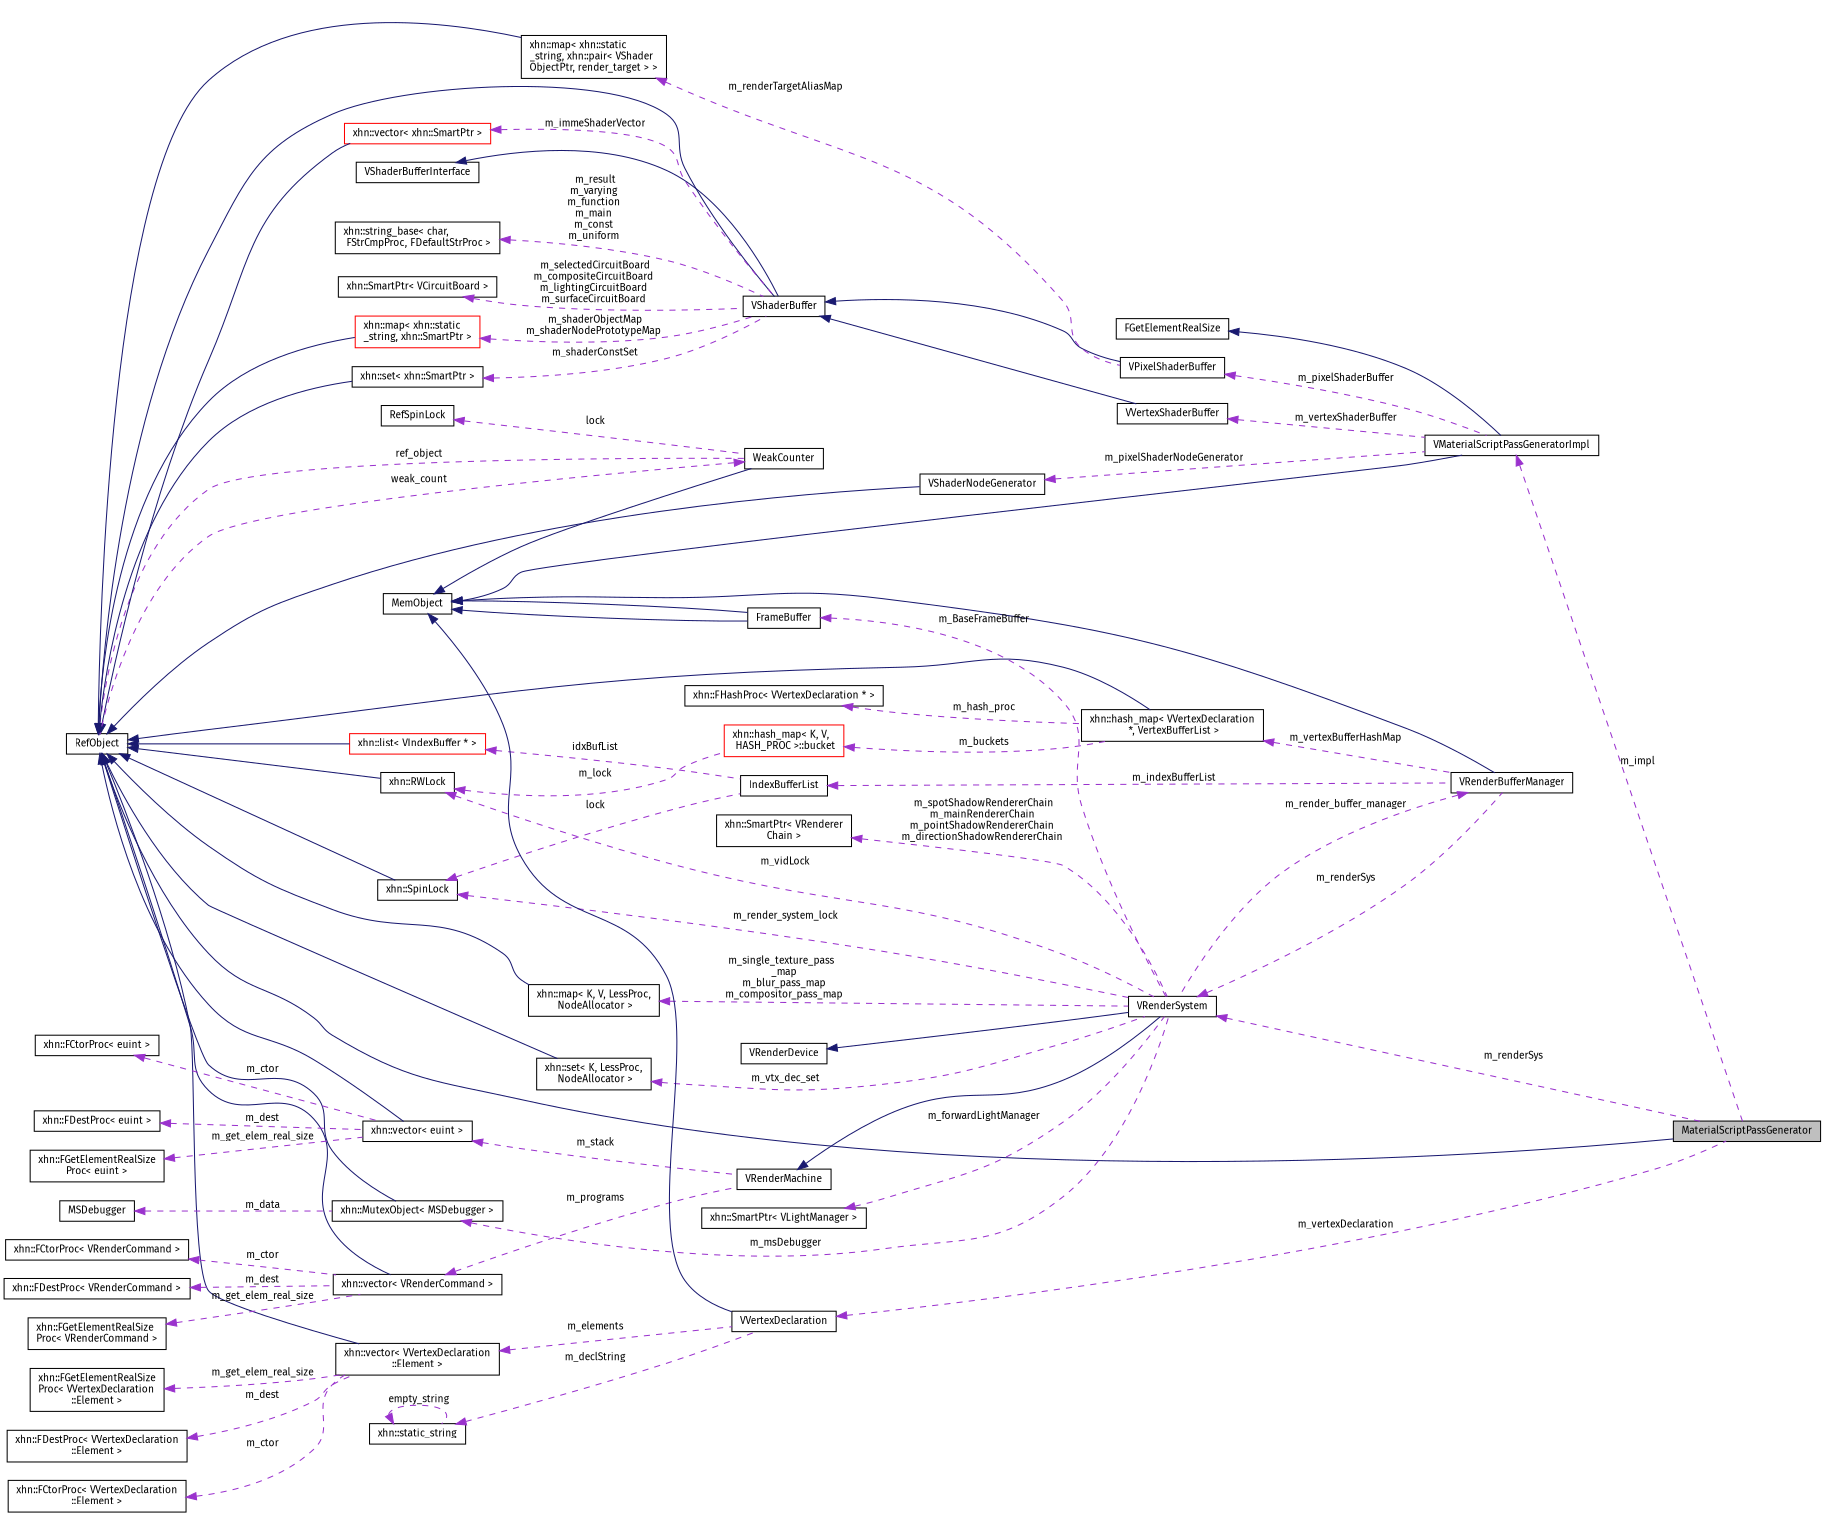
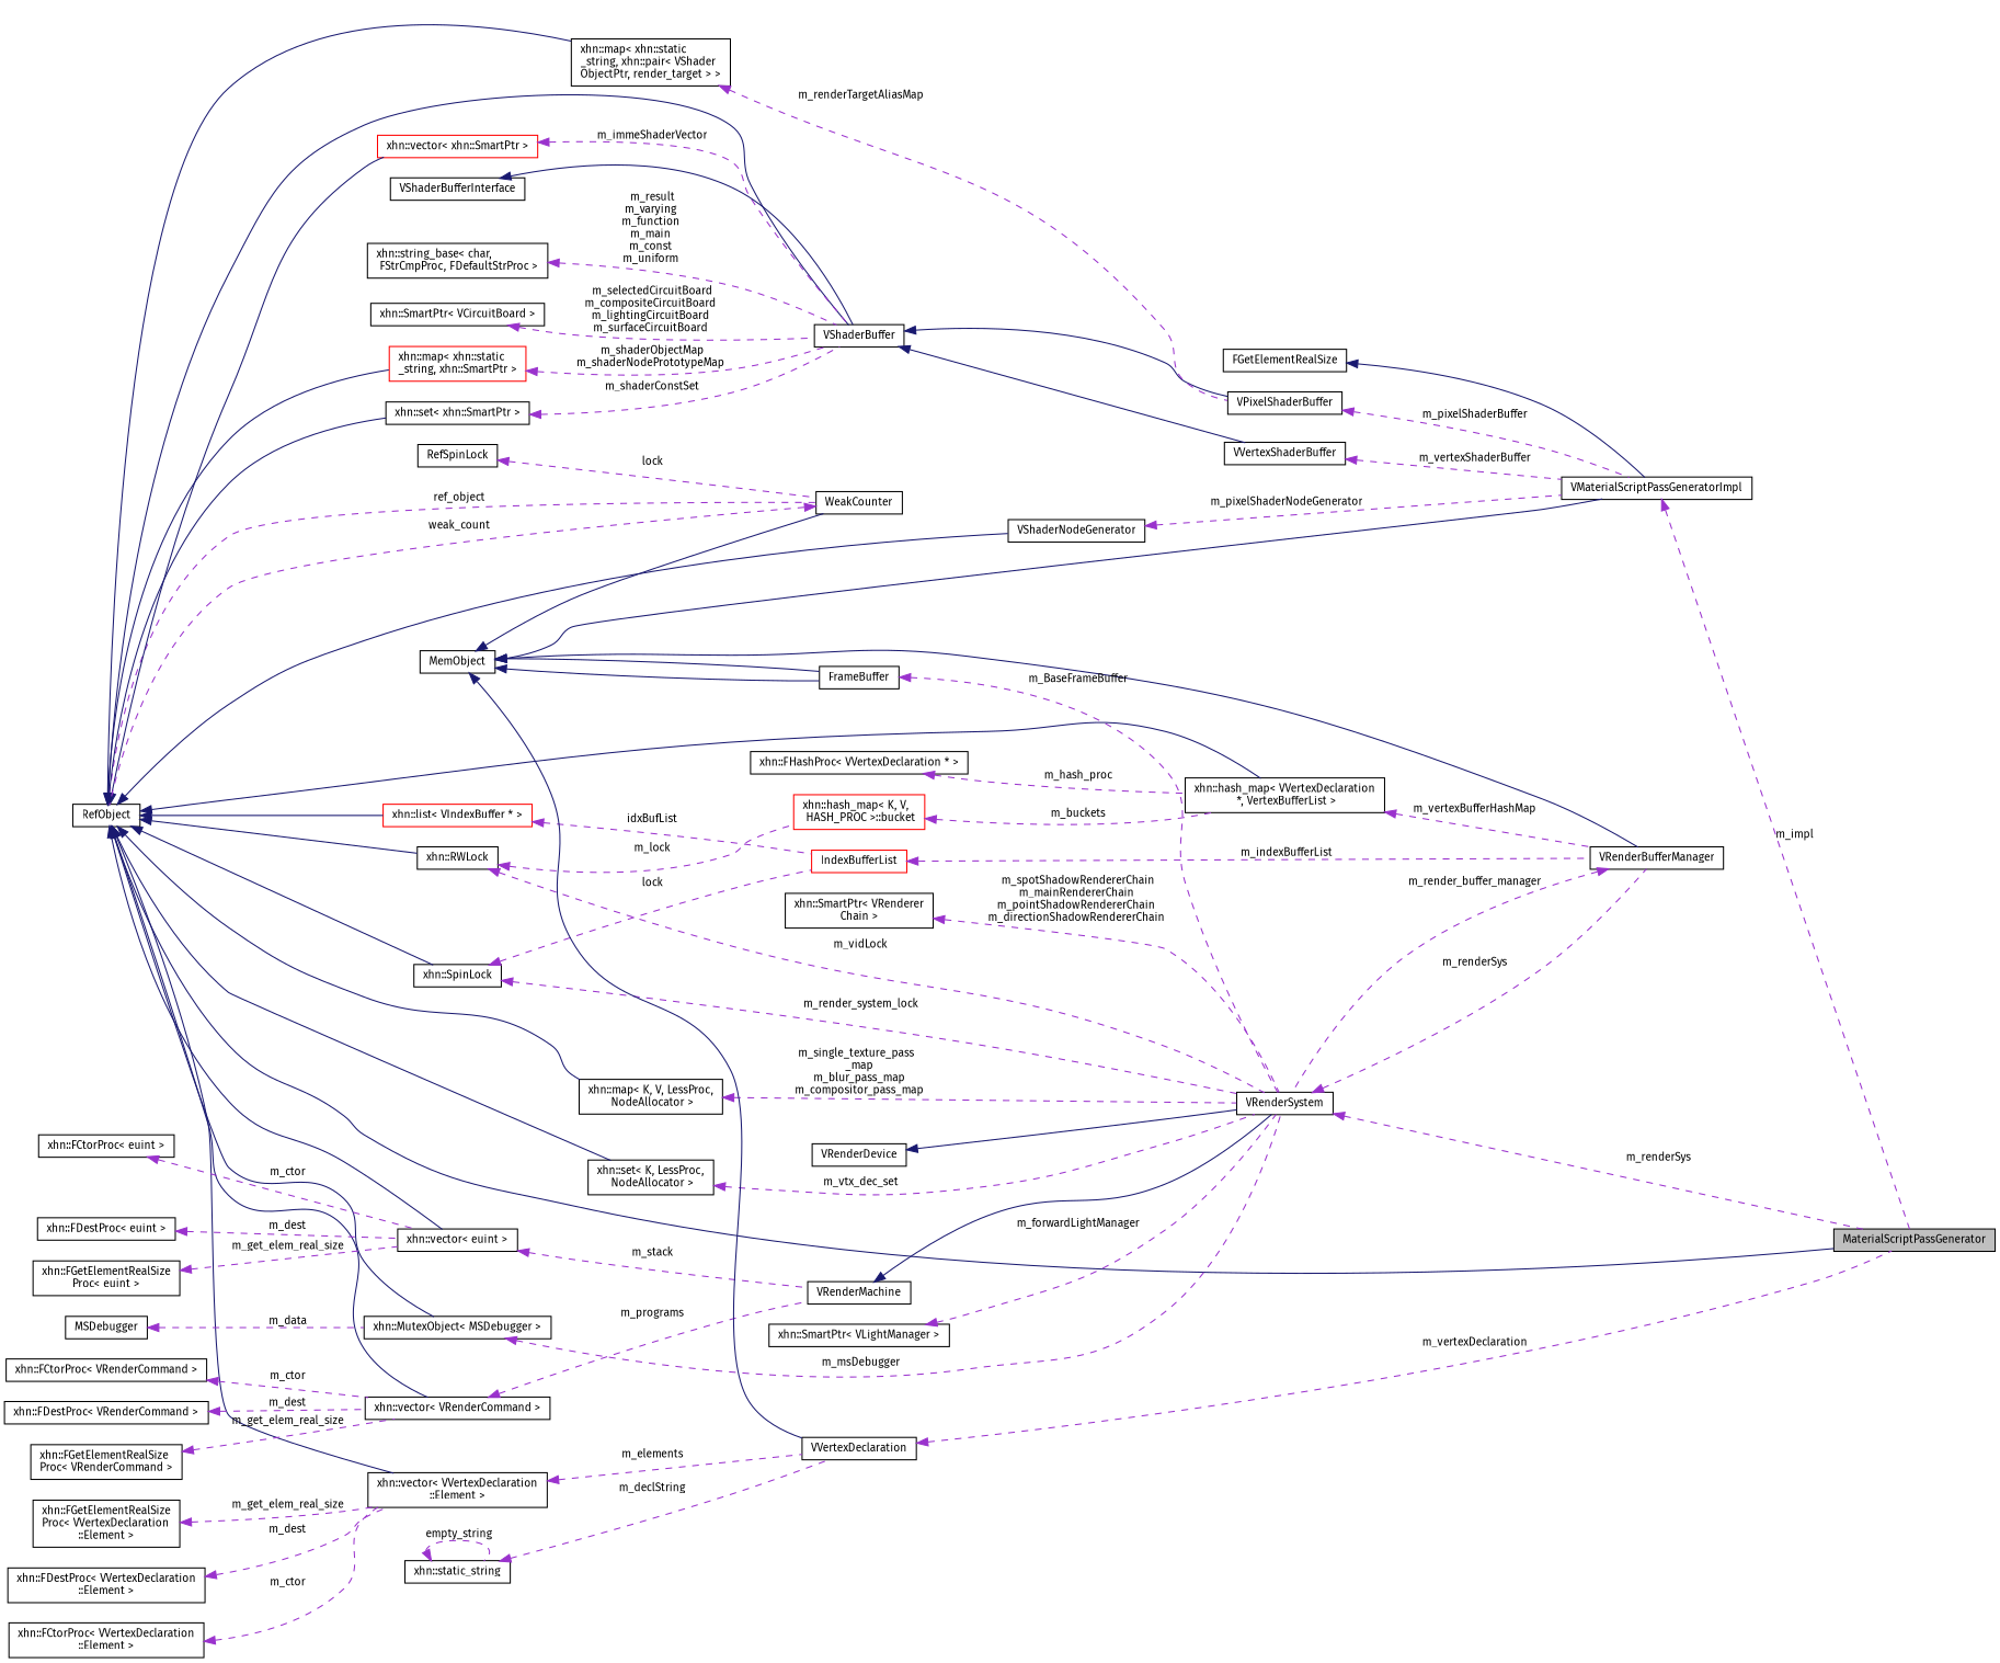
  digraph {
    fontname="Fira Sans"
    rankdir=LR
    node [color=black fillcolor=white fontname="Fira Sans" fontsize=10 shape=record style=filled]
    edge [color=darkorchid3 dir=back fontname="Fira Sans" fontsize=10 labelfontname=Helvetica labelfontsize=10 style=dashed]
    n1 [fillcolor=grey75 fontcolor=black height=0.2 label=MaterialScriptPassGenerator width=0.4]
    n2 [height=0.2 label=RefObject width=0.4]
    n3 [height=0.2 label=WeakCounter width=0.4]
    n4 [height=0.2 label="xhn::vector\< VRenderCommand \>" width=0.4]
    n5 [height=0.2 label="xhn::vector\< euint \>" width=0.4]
    n6 [height=0.2 label="xhn::RWLock" width=0.4]
    n7 [height=0.2 label="xhn::hash_map\< VVertexDeclaration\l *, VertexBufferList \>" width=0.4]
    n8 [height=0.2 label="xhn::SpinLock" width=0.4]
    n9 [color=red height=0.2 label="xhn::list\< VIndexBuffer * \>" width=0.4]
    n10 [height=0.2 label="xhn::MutexObject\< MSDebugger \>" width=0.4]
    n11 [height=0.2 label="xhn::map\< K, V, LessProc,\l NodeAllocator \>" width=0.4]
    n12 [height=0.2 label="xhn::set\< K, LessProc,\l NodeAllocator \>" width=0.4]
    n13 [height=0.2 label="xhn::vector\< VVertexDeclaration\l::Element \>" width=0.4]
    n14 [height=0.2 label=VShaderBuffer width=0.4]
    n15 [color=red height=0.2 label="xhn::vector\< xhn::SmartPtr \>" width=0.4]
    n16 [height=0.2 label="xhn::set\< xhn::SmartPtr \>" width=0.4]
    n17 [color=red height=0.2 label="xhn::map\< xhn::static\l_string, xhn::SmartPtr \>" width=0.4]
    n18 [height=0.2 label=VShaderNodeGenerator width=0.4]
    n19 [height=0.2 label="xhn::map\< xhn::static\l_string, xhn::pair\< VShader\lObjectPtr, render_target \> \>" width=0.4]
    n20 [height=0.2 label=VRenderMachine width=0.4]
    n21 [height=0.2 label=VRenderSystem width=0.4]
    n22 [color=red height=0.2 label="xhn::hash_map\< K, V,\l HASH_PROC \>::bucket" width=0.4]
    n23 [height=0.2 label=VRenderBufferManager width=0.4]
-   n24 [height=0.2 label=IndexBufferList width=0.4]
+   n24 [color=red height=0.2 label=IndexBufferList width=0.4]
    n25 [height=0.2 label=VVertexDeclaration width=0.4]
    n26 [height=0.2 label=VVertexShaderBuffer width=0.4]
    n27 [height=0.2 label=VPixelShaderBuffer width=0.4]
    n28 [height=0.2 label=VMaterialScriptPassGeneratorImpl width=0.4]
    n29 [height=0.2 label=MemObject width=0.4]
    n30 [height=0.2 label=FrameBuffer width=0.4]
    n31 [height=0.2 label=RefSpinLock width=0.4]
    n32 [height=0.2 label="xhn::FCtorProc\< VRenderCommand \>" width=0.4]
    n33 [height=0.2 label="xhn::FDestProc\< VRenderCommand \>" width=0.4]
    n34 [height=0.2 label="xhn::FGetElementRealSize\lProc\< VRenderCommand \>" width=0.4]
    n35 [height=0.2 label="xhn::FGetElementRealSize\lProc\< euint \>" width=0.4]
    n36 [height=0.2 label="xhn::FCtorProc\< euint \>" width=0.4]
    n37 [height=0.2 label="xhn::FDestProc\< euint \>" width=0.4]
    n38 [height=0.2 label=VRenderDevice width=0.4]
    n39 [height=0.2 label="xhn::FHashProc\< VVertexDeclaration * \>" width=0.4]
    n40 [height=0.2 label=MSDebugger width=0.4]
    n41 [height=0.2 label="xhn::SmartPtr\< VRenderer\lChain \>" width=0.4]
    n42 [height=0.2 label="xhn::SmartPtr\< VLightManager \>" width=0.4]
    n43 [height=0.2 label="xhn::FDestProc\< VVertexDeclaration\l::Element \>" width=0.4]
    n44 [height=0.2 label="xhn::FCtorProc\< VVertexDeclaration\l::Element \>" width=0.4]
    n45 [height=0.2 label="xhn::FGetElementRealSize\lProc\< VVertexDeclaration\l::Element \>" width=0.4]
    n46 [height=0.2 label="xhn::static_string" width=0.4]
    n47 [height=0.2 label=FGetElementRealSize width=0.4]
    n48 [height=0.2 label=VShaderBufferInterface width=0.4]
    n49 [height=0.2 label="xhn::string_base\< char,\l FStrCmpProc, FDefaultStrProc \>" width=0.4]
    n50 [height=0.2 label="xhn::SmartPtr\< VCircuitBoard \>" width=0.4]
    n2 -> n1 [color=midnightblue style=solid]
    n2 -> n3 [label=" ref_object"]
    n2 -> n4 [color=midnightblue style=solid]
    n2 -> n5 [color=midnightblue style=solid]
    n2 -> n6 [color=midnightblue style=solid]
    n2 -> n7 [color=midnightblue style=solid]
    n2 -> n8 [color=midnightblue style=solid]
    n2 -> n9 [color=midnightblue style=solid]
    n2 -> n10 [color=midnightblue style=solid]
    n2 -> n11 [color=midnightblue style=solid]
    n2 -> n12 [color=midnightblue style=solid]
    n2 -> n13 [color=midnightblue style=solid]
    n2 -> n14 [color=midnightblue style=solid]
    n2 -> n15 [color=midnightblue style=solid]
    n2 -> n16 [color=midnightblue style=solid]
    n2 -> n17 [color=midnightblue style=solid]
    n2 -> n18 [color=midnightblue style=solid]
    n2 -> n19 [color=midnightblue style=solid]
    n3 -> n2 [label=" weak_count"]
    n4 -> n20 [label=" m_programs"]
    n5 -> n20 [label=" m_stack"]
    n6 -> n21 [label=" m_vidLock"]
    n6 -> n22 [label=" m_lock"]
    n7 -> n23 [label=" m_vertexBufferHashMap"]
    n8 -> n21 [label=" m_render_system_lock"]
    n8 -> n24 [label=" lock"]
    n9 -> n24 [label=" idxBufList"]
    n10 -> n21 [label=" m_msDebugger"]
    n11 -> n21 [label=" m_single_texture_pass\l_map\nm_blur_pass_map\nm_compositor_pass_map"]
    n12 -> n21 [label=" m_vtx_dec_set"]
    n13 -> n25 [label=" m_elements"]
    n14 -> n26 [color=midnightblue style=solid]
    n14 -> n27 [color=midnightblue style=solid]
    n15 -> n14 [label=" m_immeShaderVector"]
    n16 -> n14 [label=" m_shaderConstSet"]
    n17 -> n14 [label=" m_shaderObjectMap\nm_shaderNodePrototypeMap"]
    n18 -> n28 [label=" m_pixelShaderNodeGenerator"]
    n19 -> n27 [label=" m_renderTargetAliasMap"]
    n20 -> n21 [color=midnightblue style=solid]
    n21 -> n1 [label=" m_renderSys"]
    n21 -> n23 [label=" m_renderSys"]
    n22 -> n7 [label=" m_buckets"]
    n23 -> n21 [label=" m_render_buffer_manager"]
    n24 -> n23 [label=" m_indexBufferList"]
    n25 -> n1 [label=" m_vertexDeclaration"]
    n26 -> n28 [label=" m_vertexShaderBuffer"]
    n27 -> n28 [label=" m_pixelShaderBuffer"]
    n28 -> n1 [label=" m_impl"]
    n29 -> n3 [color=midnightblue style=solid]
    n29 -> n23 [color=midnightblue style=solid]
    n29 -> n25 [color=midnightblue style=solid]
    n29 -> n28 [color=midnightblue style=solid]
    n29 -> n30 [color=midnightblue style=solid]
    n29 -> n30 [color=midnightblue style=solid]
    n30 -> n21 [label=" m_BaseFrameBuffer"]
    n31 -> n3 [label=" lock"]
    n32 -> n4 [label=" m_ctor"]
    n33 -> n4 [label=" m_dest"]
    n34 -> n4 [label=" m_get_elem_real_size"]
    n35 -> n5 [label=" m_get_elem_real_size"]
    n36 -> n5 [label=" m_ctor"]
    n37 -> n5 [label=" m_dest"]
    n38 -> n21 [color=midnightblue style=solid]
    n39 -> n7 [label=" m_hash_proc"]
    n40 -> n10 [label=" m_data"]
    n41 -> n21 [label=" m_spotShadowRendererChain\nm_mainRendererChain\nm_pointShadowRendererChain\nm_directionShadowRendererChain"]
    n42 -> n21 [label=" m_forwardLightManager"]
    n43 -> n13 [label=" m_dest"]
    n44 -> n13 [label=" m_ctor"]
    n45 -> n13 [label=" m_get_elem_real_size"]
    n46 -> n25 [label=" m_declString"]
    n46 -> n46 [label=" empty_string"]
    n47 -> n28 [color=midnightblue style=solid]
    n48 -> n14 [color=midnightblue style=solid]
    n49 -> n14 [label=" m_result\nm_varying\nm_function\nm_main\nm_const\nm_uniform"]
    n50 -> n14 [label=" m_selectedCircuitBoard\nm_compositeCircuitBoard\nm_lightingCircuitBoard\nm_surfaceCircuitBoard"]
  }
